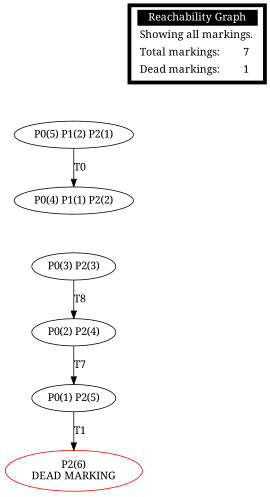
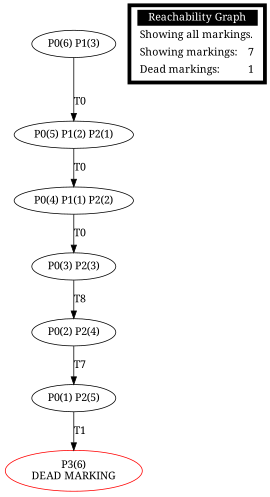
  digraph {
    fontname="Noto Serif"
    node [fontname="Noto Serif"]
    edge [fontname="Noto Serif"]
+   n1 [label="P0(6) P1(3)\n"]
    n2 [label="P0(5) P1(2) P2(1)\n"]
    n3 [label="P0(4) P1(1) P2(2)\n"]
    n4 [label="P0(3) P2(3)\n"]
    n5 [label="P0(2) P2(4)\n"]
    n6 [label="P0(1) P2(5)\n"]
-   n7 [color=red label="P2(6)\nDEAD MARKING\n"]
-   n8 [fillcolor=white label=<<table border="0" cellborder="0" cellpadding="3" bgcolor="white"><tr><td bgcolor="black" align="center" colspan="2"><font color="white">Reachability Graph</font></td></tr><tr><td align="left" colspan="2">Showing all markings.</td></tr><tr><td align="left">Total markings:</td><td>7</td></tr><tr><td align="left">Dead markings:</td><td>1</td></tr></table>> penwidth=5 shape=box style="filled, bold"]
+   n7 [color=red label="P3(6)\nDEAD MARKING\n"]
+   n8 [fillcolor=white label=<<table border="0" cellborder="0" cellpadding="3" bgcolor="white"><tr><td bgcolor="black" align="center" colspan="2"><font color="white">Reachability Graph</font></td></tr><tr><td align="left" colspan="2">Showing all markings.</td></tr><tr><td align="left">Showing markings:</td><td>7</td></tr><tr><td align="left">Dead markings:</td><td>1</td></tr></table>> penwidth=5 shape=box style="filled, bold"]
+   n1 -> n2 [label=<T0>]
    n2 -> n3 [label=<T0>]
+   n3 -> n4 [label=<T0>]
    n4 -> n5 [label=T8]
    n5 -> n6 [label=T7]
    n6 -> n7 [label=T1]
  }
